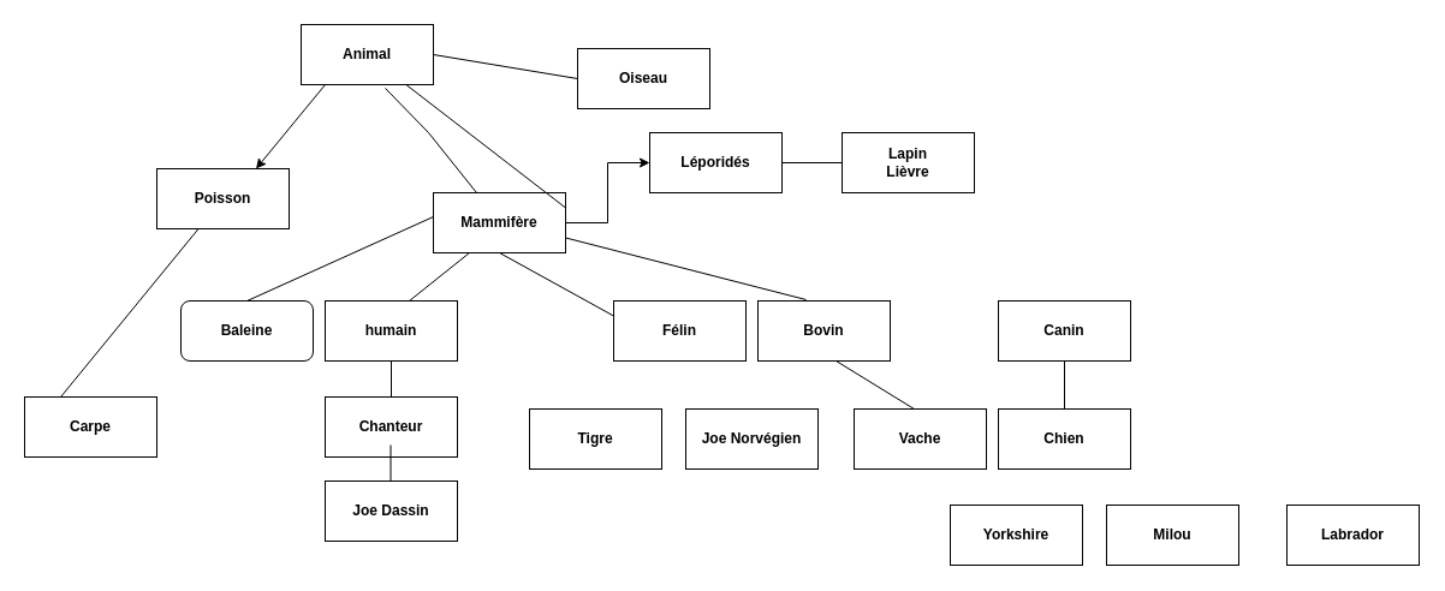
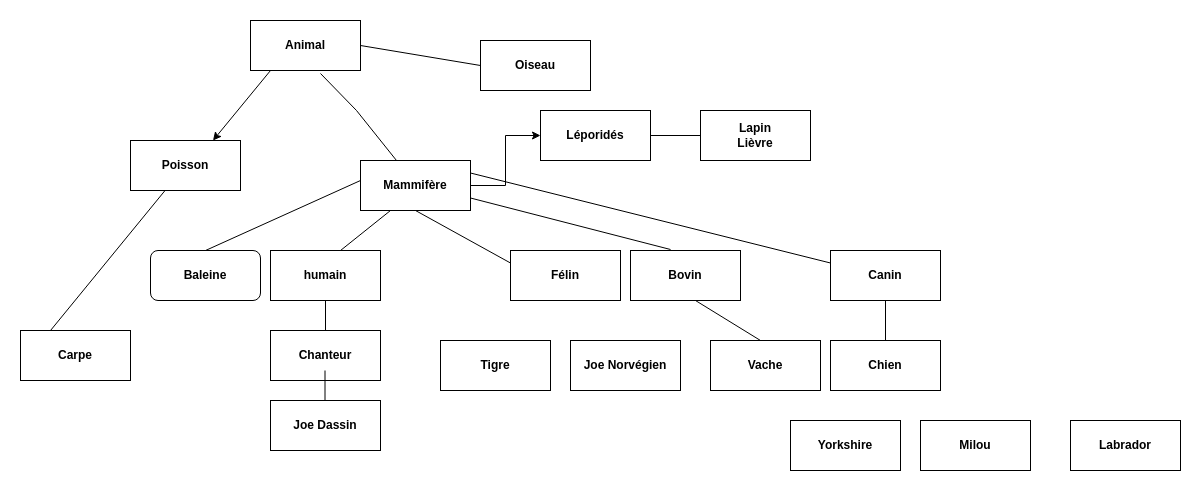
  <mxCell id="0" />
  <mxCell id="1" parent="0" />
  <mxCell id="2" value="&lt;b&gt;Animal&lt;/b&gt;" style="html=1;whiteSpace=wrap;" vertex="1" parent="1"><mxGeometry x="250" y="20" width="110" height="50" as="geometry" /></mxCell>
  <mxCell id="3" value="" style="edgeStyle=orthogonalEdgeStyle;rounded=0;orthogonalLoop=1;jettySize=auto;html=1;" edge="1" parent="1" source="4" target="22"><mxGeometry relative="1" as="geometry" /></mxCell>
  <mxCell id="4" value="&lt;b&gt;Mammifère&lt;/b&gt;" style="html=1;whiteSpace=wrap;align=center;" vertex="1" parent="1"><mxGeometry x="360" y="160" width="110" height="50" as="geometry" /></mxCell>
  <mxCell id="5" value="humain" style="html=1;whiteSpace=wrap;fontStyle=1" vertex="1" parent="1"><mxGeometry x="270" y="250" width="110" height="50" as="geometry" /></mxCell>
  <mxCell id="6" value="&lt;b&gt;Oiseau&lt;/b&gt;" style="html=1;whiteSpace=wrap;" vertex="1" parent="1"><mxGeometry x="480" y="40" width="110" height="50" as="geometry" /></mxCell>
  <mxCell id="7" value="&lt;b&gt;Félin&lt;/b&gt;" style="html=1;whiteSpace=wrap;" vertex="1" parent="1"><mxGeometry x="510" y="250" width="110" height="50" as="geometry" /></mxCell>
  <mxCell id="8" value="&lt;b&gt;Bovin&lt;/b&gt;" style="html=1;whiteSpace=wrap;" vertex="1" parent="1"><mxGeometry x="630" y="250" width="110" height="50" as="geometry" /></mxCell>
  <mxCell id="9" value="&lt;b&gt;Canin&lt;/b&gt;" style="html=1;whiteSpace=wrap;" vertex="1" parent="1"><mxGeometry x="830" y="250" width="110" height="50" as="geometry" /></mxCell>
  <mxCell id="10" value="&lt;b&gt;Chien&lt;/b&gt;" style="html=1;whiteSpace=wrap;" vertex="1" parent="1"><mxGeometry x="830" y="340" width="110" height="50" as="geometry" /></mxCell>
  <mxCell id="11" value="&lt;b&gt;Tigre&lt;/b&gt;" style="html=1;whiteSpace=wrap;" vertex="1" parent="1"><mxGeometry x="440" y="340" width="110" height="50" as="geometry" /></mxCell>
  <mxCell id="12" value="&lt;b&gt;Joe Norvégien&lt;/b&gt;" style="html=1;whiteSpace=wrap;" vertex="1" parent="1"><mxGeometry x="570" y="340" width="110" height="50" as="geometry" /></mxCell>
  <mxCell id="13" value="&lt;b&gt;Vache&lt;/b&gt;" style="html=1;whiteSpace=wrap;" vertex="1" parent="1"><mxGeometry x="710" y="340" width="110" height="50" as="geometry" /></mxCell>
  <mxCell id="14" value="" style="endArrow=none;html=1;rounded=0;" edge="1" parent="1"><mxGeometry width="50" height="50" relative="1" as="geometry"><mxPoint x="396" y="160" as="sourcePoint" /><mxPoint x="320" y="73" as="targetPoint" /><Array as="points"><mxPoint x="356" y="110" /></Array></mxGeometry></mxCell>
  <mxCell id="15" value="&lt;b&gt;Milou&lt;/b&gt;" style="html=1;whiteSpace=wrap;" vertex="1" parent="1"><mxGeometry x="920" y="420" width="110" height="50" as="geometry" /></mxCell>
  <mxCell id="16" value="&lt;b&gt;Yorkshire&lt;/b&gt;" style="html=1;whiteSpace=wrap;" vertex="1" parent="1"><mxGeometry x="790" y="420" width="110" height="50" as="geometry" /></mxCell>
  <mxCell id="17" value="Baleine" style="html=1;whiteSpace=wrap;fontStyle=1;rounded=1;" vertex="1" parent="1"><mxGeometry x="150" y="250" width="110" height="50" as="geometry" /></mxCell>
  <mxCell id="18" value="Poisson" style="html=1;whiteSpace=wrap;fontStyle=1" vertex="1" parent="1"><mxGeometry x="130" y="140" width="110" height="50" as="geometry" /></mxCell>
  <mxCell id="19" value="Joe Dassin" style="html=1;whiteSpace=wrap;fontStyle=1" vertex="1" parent="1"><mxGeometry x="270" y="400" width="110" height="50" as="geometry" /></mxCell>
  <mxCell id="20" value="Chanteur" style="html=1;whiteSpace=wrap;fontStyle=1" vertex="1" parent="1"><mxGeometry x="270" y="330" width="110" height="50" as="geometry" /></mxCell>
  <mxCell id="21" value="Carpe" style="html=1;whiteSpace=wrap;fontStyle=1" vertex="1" parent="1"><mxGeometry x="20" y="330" width="110" height="50" as="geometry" /></mxCell>
  <mxCell id="22" value="&lt;b&gt;Léporidés&lt;/b&gt;" style="html=1;whiteSpace=wrap;align=center;" vertex="1" parent="1"><mxGeometry x="540" y="110" width="110" height="50" as="geometry" /></mxCell>
  <mxCell id="23" value="&lt;b&gt;Lapin&lt;br&gt;Lièvre&lt;br&gt;&lt;/b&gt;" style="html=1;whiteSpace=wrap;align=center;" vertex="1" parent="1"><mxGeometry x="700" y="110" width="110" height="50" as="geometry" /></mxCell>
  <mxCell id="24" value="" style="endArrow=classic;html=1;rounded=0;entryX=0.75;entryY=0;entryDx=0;entryDy=0;exitX=0.182;exitY=1;exitDx=0;exitDy=0;exitPerimeter=0;" edge="1" parent="1" source="2" target="18"><mxGeometry width="50" height="50" relative="1" as="geometry"><mxPoint x="180" y="120" as="sourcePoint" /><mxPoint x="230" y="70" as="targetPoint" /></mxGeometry></mxCell>
  <mxCell id="25" value="" style="endArrow=none;html=1;rounded=0;exitX=0.5;exitY=0;exitDx=0;exitDy=0;" edge="1" parent="1" source="17"><mxGeometry width="50" height="50" relative="1" as="geometry"><mxPoint x="310" y="230" as="sourcePoint" /><mxPoint x="360" y="180" as="targetPoint" /></mxGeometry></mxCell>
  <mxCell id="26" value="" style="endArrow=none;html=1;rounded=0;" edge="1" parent="1"><mxGeometry width="50" height="50" relative="1" as="geometry"><mxPoint x="340" y="250" as="sourcePoint" /><mxPoint x="390" y="210" as="targetPoint" /></mxGeometry></mxCell>
  <mxCell id="27" value="" style="endArrow=none;html=1;rounded=0;entryX=0;entryY=0.5;entryDx=0;entryDy=0;exitX=1;exitY=0.5;exitDx=0;exitDy=0;" edge="1" parent="1" source="2" target="6"><mxGeometry width="50" height="50" relative="1" as="geometry"><mxPoint x="404" y="80" as="sourcePoint" /><mxPoint x="454" y="30" as="targetPoint" /></mxGeometry></mxCell>
  <mxCell id="28" value="" style="endArrow=none;html=1;rounded=0;exitX=1;exitY=0.5;exitDx=0;exitDy=0;entryX=0;entryY=0.5;entryDx=0;entryDy=0;" edge="1" parent="1" source="22" target="23"><mxGeometry width="50" height="50" relative="1" as="geometry"><mxPoint x="680" y="230" as="sourcePoint" /><mxPoint x="730" y="180" as="targetPoint" /></mxGeometry></mxCell>
  <mxCell id="29" value="" style="endArrow=none;html=1;rounded=0;entryX=0.5;entryY=1;entryDx=0;entryDy=0;exitX=0;exitY=0.25;exitDx=0;exitDy=0;" edge="1" parent="1" source="7" target="4"><mxGeometry width="50" height="50" relative="1" as="geometry"><mxPoint x="454" y="280" as="sourcePoint" /><mxPoint x="504" y="230" as="targetPoint" /></mxGeometry></mxCell>
  <mxCell id="30" value="" style="endArrow=none;html=1;rounded=0;entryX=1;entryY=0.75;entryDx=0;entryDy=0;exitX=0.364;exitY=-0.02;exitDx=0;exitDy=0;exitPerimeter=0;" edge="1" parent="1" source="8" target="4"><mxGeometry width="50" height="50" relative="1" as="geometry"><mxPoint x="490" y="240" as="sourcePoint" /><mxPoint x="540" y="190" as="targetPoint" /></mxGeometry></mxCell>
  <mxCell id="31" value="" style="endArrow=none;html=1;rounded=0;entryX=0.5;entryY=1;entryDx=0;entryDy=0;" edge="1" parent="1"><mxGeometry width="50" height="50" relative="1" as="geometry"><mxPoint x="760" y="340" as="sourcePoint" /><mxPoint x="695" y="300" as="targetPoint" /></mxGeometry></mxCell>
  <mxCell id="32" value="" style="endArrow=none;html=1;rounded=0;" edge="1" parent="1" target="18"><mxGeometry width="50" height="50" relative="1" as="geometry"><mxPoint x="50" y="330" as="sourcePoint" /><mxPoint x="100" y="280" as="targetPoint" /></mxGeometry></mxCell>
  <mxCell id="33" value="&lt;b&gt;Labrador&lt;/b&gt;" style="html=1;whiteSpace=wrap;" vertex="1" parent="1"><mxGeometry x="1070" y="420" width="110" height="50" as="geometry" /></mxCell>
  <mxCell id="34" value="" style="endArrow=none;html=1;rounded=0;entryX=0.5;entryY=1;entryDx=0;entryDy=0;exitX=0.5;exitY=0;exitDx=0;exitDy=0;" edge="1" parent="1" source="10" target="9"><mxGeometry width="50" height="50" relative="1" as="geometry"><mxPoint x="860" y="350" as="sourcePoint" /><mxPoint x="910" y="300" as="targetPoint" /></mxGeometry></mxCell>
- <mxCell id="35" value="" style="endArrow=none;html=1;rounded=0;exitX=1;exitY=0.25;exitDx=0;exitDy=0;" edge="1" parent="1" source="4" target="2"><mxGeometry width="50" height="50" relative="1" as="geometry"><mxPoint x="680" y="230" as="sourcePoint" /><mxPoint x="730" y="180" as="targetPoint" /></mxGeometry></mxCell>
+ <mxCell id="35" value="" style="endArrow=none;html=1;rounded=0;exitX=1;exitY=0.25;exitDx=0;exitDy=0;entryX=0;entryY=0.25;entryDx=0;entryDy=0;" edge="1" parent="1" source="4" target="9"><mxGeometry width="50" height="50" relative="1" as="geometry"><mxPoint x="680" y="230" as="sourcePoint" /><mxPoint x="730" y="180" as="targetPoint" /></mxGeometry></mxCell>
  <mxCell id="36" value="" style="endArrow=none;html=1;rounded=0;exitX=0.5;exitY=0;exitDx=0;exitDy=0;entryX=0.5;entryY=1;entryDx=0;entryDy=0;" edge="1" parent="1" source="20" target="5"><mxGeometry width="50" height="50" relative="1" as="geometry"><mxPoint x="280" y="350" as="sourcePoint" /><mxPoint x="330" y="300" as="targetPoint" /></mxGeometry></mxCell>
  <mxCell id="37" value="" style="endArrow=none;html=1;rounded=0;exitX=0.5;exitY=0;exitDx=0;exitDy=0;entryX=0.5;entryY=1;entryDx=0;entryDy=0;" edge="1" parent="1"><mxGeometry width="50" height="50" relative="1" as="geometry"><mxPoint x="324.5" y="400" as="sourcePoint" /><mxPoint x="324.5" y="370" as="targetPoint" /></mxGeometry></mxCell>
